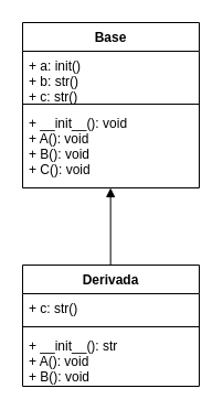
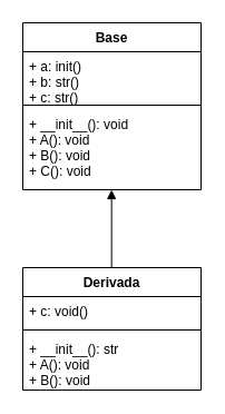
  <mxCell id="0" />
  <mxCell id="1" parent="0" />
  <mxCell id="2" value="Base" style="swimlane;fontStyle=1;align=center;verticalAlign=top;childLayout=stackLayout;horizontal=1;startSize=26;horizontalStack=0;resizeParent=1;resizeParentMax=0;resizeLast=0;collapsible=1;marginBottom=0;" vertex="1" parent="1"><mxGeometry x="20" y="20" width="160" height="150" as="geometry" /></mxCell>
  <mxCell id="3" value="+ a: init()&#10;+ b: str()&#10;+ c: str()" style="text;strokeColor=none;fillColor=none;align=left;verticalAlign=top;spacingLeft=4;spacingRight=4;overflow=hidden;rotatable=0;points=[[0,0.5],[1,0.5]];portConstraint=eastwest;" vertex="1" parent="2"><mxGeometry y="26" width="160" height="44" as="geometry" /></mxCell>
  <mxCell id="4" value="" style="line;strokeWidth=1;fillColor=none;align=left;verticalAlign=middle;spacingTop=-1;spacingLeft=3;spacingRight=3;rotatable=0;labelPosition=right;points=[];portConstraint=eastwest;strokeColor=inherit;" vertex="1" parent="2"><mxGeometry y="70" width="160" height="8" as="geometry" /></mxCell>
  <mxCell id="5" value="+ __init__(): void&#10;+ A(): void&#10;+ B(): void&#10;+ C(): void" style="text;strokeColor=none;fillColor=none;align=left;verticalAlign=top;spacingLeft=4;spacingRight=4;overflow=hidden;rotatable=0;points=[[0,0.5],[1,0.5]];portConstraint=eastwest;" vertex="1" parent="2"><mxGeometry y="78" width="160" height="72" as="geometry" /></mxCell>
  <mxCell id="6" value="" style="html=1;verticalAlign=bottom;labelBackgroundColor=none;endArrow=block;endFill=1;entryX=0.5;entryY=1;entryDx=0;entryDy=0;exitX=0.5;exitY=0;exitDx=0;exitDy=0;" edge="1" parent="1"><mxGeometry width="160" relative="1" as="geometry"><mxPoint x="99.66" y="240" as="sourcePoint" /><mxPoint x="99.66" y="170" as="targetPoint" /></mxGeometry></mxCell>
  <mxCell id="7" value="Derivada" style="swimlane;fontStyle=1;align=center;verticalAlign=top;childLayout=stackLayout;horizontal=1;startSize=26;horizontalStack=0;resizeParent=1;resizeParentMax=0;resizeLast=0;collapsible=1;marginBottom=0;" vertex="1" parent="1"><mxGeometry x="20" y="240" width="160" height="110" as="geometry" /></mxCell>
- <mxCell id="8" value="+ c: str()" style="text;strokeColor=none;fillColor=none;align=left;verticalAlign=top;spacingLeft=4;spacingRight=4;overflow=hidden;rotatable=0;points=[[0,0.5],[1,0.5]];portConstraint=eastwest;" vertex="1" parent="7"><mxGeometry y="26" width="160" height="26" as="geometry" /></mxCell>
+ <mxCell id="8" value="+ c: void()" style="text;strokeColor=none;fillColor=none;align=left;verticalAlign=top;spacingLeft=4;spacingRight=4;overflow=hidden;rotatable=0;points=[[0,0.5],[1,0.5]];portConstraint=eastwest;" vertex="1" parent="7"><mxGeometry y="26" width="160" height="26" as="geometry" /></mxCell>
  <mxCell id="9" value="" style="line;strokeWidth=1;fillColor=none;align=left;verticalAlign=middle;spacingTop=-1;spacingLeft=3;spacingRight=3;rotatable=0;labelPosition=right;points=[];portConstraint=eastwest;strokeColor=inherit;" vertex="1" parent="7"><mxGeometry y="52" width="160" height="8" as="geometry" /></mxCell>
  <mxCell id="10" value="+ __init__(): str&#10;+ A(): void&#10;+ B(): void " style="text;strokeColor=none;fillColor=none;align=left;verticalAlign=top;spacingLeft=4;spacingRight=4;overflow=hidden;rotatable=0;points=[[0,0.5],[1,0.5]];portConstraint=eastwest;" vertex="1" parent="7"><mxGeometry y="60" width="160" height="50" as="geometry" /></mxCell>
